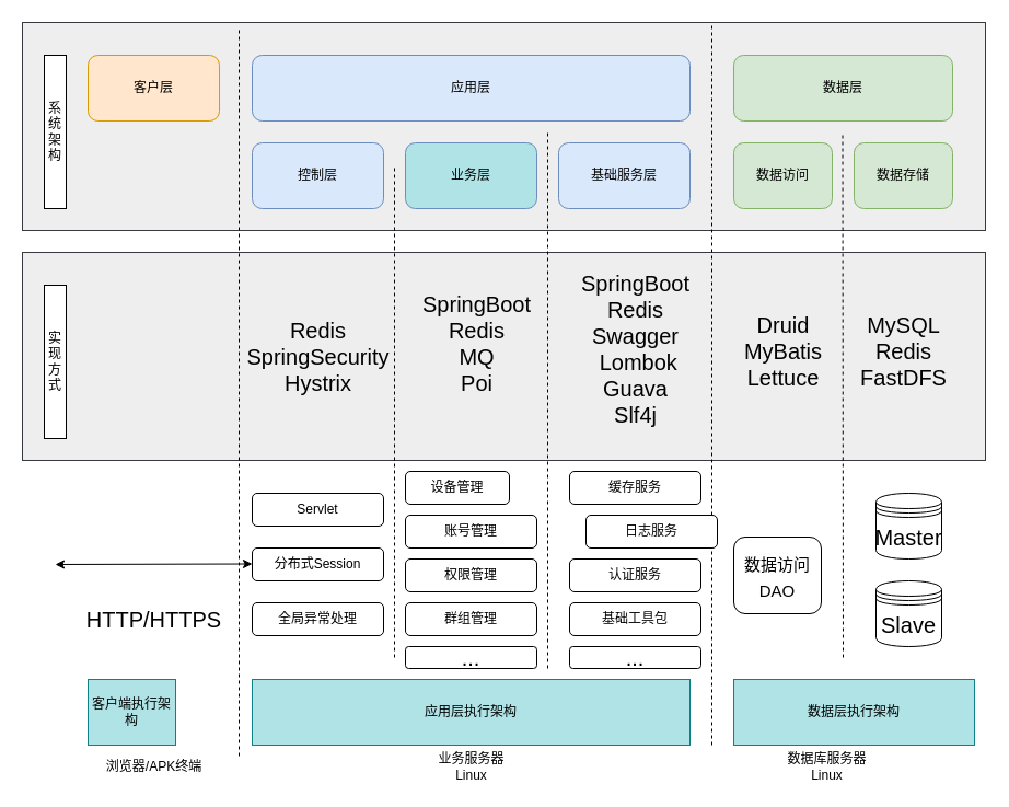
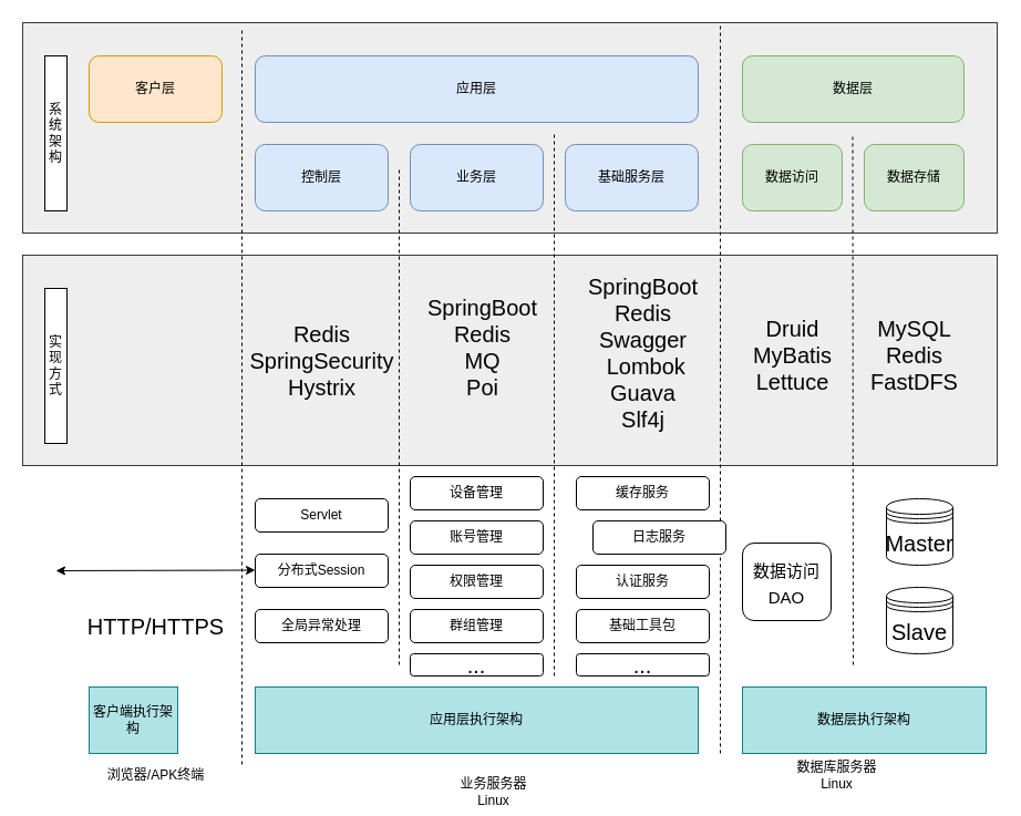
  <mxCell id="0" />
  <mxCell id="1" parent="0" />
  <mxCell id="2" value="" style="rounded=0;whiteSpace=wrap;html=1;fillColor=#eeeeee;strokeColor=#36393d;" vertex="1" parent="1"><mxGeometry x="20" y="230" width="880" height="190" as="geometry" /></mxCell>
  <mxCell id="3" value="" style="rounded=0;whiteSpace=wrap;html=1;fillColor=#eeeeee;strokeColor=#36393d;" vertex="1" parent="1"><mxGeometry x="20" y="20" width="880" height="190" as="geometry" /></mxCell>
  <mxCell id="4" value="客户层" style="rounded=1;whiteSpace=wrap;html=1;fillColor=#ffe6cc;strokeColor=#d79b00;" vertex="1" parent="1"><mxGeometry x="80" y="50" width="120" height="60" as="geometry" /></mxCell>
  <mxCell id="5" value="应用层" style="rounded=1;whiteSpace=wrap;html=1;fillColor=#dae8fc;strokeColor=#6c8ebf;" vertex="1" parent="1"><mxGeometry x="230" y="50" width="400" height="60" as="geometry" /></mxCell>
  <mxCell id="6" value="数据层" style="rounded=1;whiteSpace=wrap;html=1;fillColor=#d5e8d4;strokeColor=#82b366;" vertex="1" parent="1"><mxGeometry x="670" y="50" width="200" height="60" as="geometry" /></mxCell>
  <mxCell id="7" value="控制层" style="rounded=1;whiteSpace=wrap;html=1;fillColor=#dae8fc;strokeColor=#6c8ebf;" vertex="1" parent="1"><mxGeometry x="230" y="130" width="120" height="60" as="geometry" /></mxCell>
- <mxCell id="8" value="业务层" style="rounded=1;whiteSpace=wrap;html=1;fillColor=#b0e3e6;strokeColor=#6c8ebf;" vertex="1" parent="1"><mxGeometry x="370" y="130" width="120" height="60" as="geometry" /></mxCell>
+ <mxCell id="8" value="业务层" style="rounded=1;whiteSpace=wrap;html=1;fillColor=#dae8fc;strokeColor=#6c8ebf;" vertex="1" parent="1"><mxGeometry x="370" y="130" width="120" height="60" as="geometry" /></mxCell>
  <mxCell id="9" value="基础服务层" style="rounded=1;whiteSpace=wrap;html=1;fillColor=#dae8fc;strokeColor=#6c8ebf;" vertex="1" parent="1"><mxGeometry x="510" y="130" width="120" height="60" as="geometry" /></mxCell>
  <mxCell id="10" value="" style="endArrow=none;dashed=1;html=1;" edge="1" parent="1"><mxGeometry width="50" height="50" relative="1" as="geometry"><mxPoint x="218" y="690" as="sourcePoint" /><mxPoint x="218" y="25" as="targetPoint" /></mxGeometry></mxCell>
  <mxCell id="11" value="" style="endArrow=none;dashed=1;html=1;" edge="1" parent="1"><mxGeometry width="50" height="50" relative="1" as="geometry"><mxPoint x="650" y="680" as="sourcePoint" /><mxPoint x="650" y="23" as="targetPoint" /></mxGeometry></mxCell>
  <mxCell id="12" value="客户端执行架构" style="rounded=0;whiteSpace=wrap;html=1;fillColor=#b0e3e6;strokeColor=#0e8088;" vertex="1" parent="1"><mxGeometry x="80" y="620" width="80" height="60" as="geometry" /></mxCell>
  <mxCell id="13" value="应用层执行架构" style="rounded=0;whiteSpace=wrap;html=1;fillColor=#b0e3e6;strokeColor=#0e8088;" vertex="1" parent="1"><mxGeometry x="230" y="620" width="400" height="60" as="geometry" /></mxCell>
  <mxCell id="14" value="数据层执行架构" style="rounded=0;whiteSpace=wrap;html=1;fillColor=#b0e3e6;strokeColor=#0e8088;" vertex="1" parent="1"><mxGeometry x="670" y="620" width="220" height="60" as="geometry" /></mxCell>
  <mxCell id="15" value="浏览器/APK终端" style="text;html=1;align=center;verticalAlign=middle;resizable=0;points=[];autosize=1;" vertex="1" parent="1"><mxGeometry x="90" y="690" width="100" height="20" as="geometry" /></mxCell>
- <mxCell id="16" value="业务服务器&lt;br&gt;Linux" style="text;html=1;align=center;verticalAlign=middle;resizable=0;points=[];autosize=1;" vertex="1" parent="1"><mxGeometry x="390" y="685" width="80" height="30" as="geometry" /></mxCell>
+ <mxCell id="16" value="业务服务器&lt;br&gt;Linux" style="text;html=1;align=center;verticalAlign=middle;resizable=0;points=[];autosize=1;" vertex="1" parent="1"><mxGeometry x="405" y="700" width="80" height="30" as="geometry" /></mxCell>
  <mxCell id="17" value="数据库服务器&lt;br&gt;Linux" style="text;html=1;align=center;verticalAlign=middle;resizable=0;points=[];autosize=1;" vertex="1" parent="1"><mxGeometry x="710" y="685" width="90" height="30" as="geometry" /></mxCell>
  <mxCell id="18" value="数据访问" style="rounded=1;whiteSpace=wrap;html=1;fillColor=#d5e8d4;strokeColor=#82b366;" vertex="1" parent="1"><mxGeometry x="670" y="130" width="90" height="60" as="geometry" /></mxCell>
  <mxCell id="19" value="数据存储" style="rounded=1;whiteSpace=wrap;html=1;fillColor=#d5e8d4;strokeColor=#82b366;" vertex="1" parent="1"><mxGeometry x="780" y="130" width="90" height="60" as="geometry" /></mxCell>
  <mxCell id="20" value="系统架构" style="rounded=0;whiteSpace=wrap;html=1;horizontal=1;" vertex="1" parent="1"><mxGeometry x="40" y="50" width="20" height="140" as="geometry" /></mxCell>
  <mxCell id="21" value="实现方式" style="rounded=0;whiteSpace=wrap;html=1;horizontal=1;" vertex="1" parent="1"><mxGeometry x="40" y="260" width="20" height="140" as="geometry" /></mxCell>
  <mxCell id="22" value="" style="endArrow=none;dashed=1;html=1;" edge="1" parent="1"><mxGeometry width="50" height="50" relative="1" as="geometry"><mxPoint x="360" y="600" as="sourcePoint" /><mxPoint x="360" y="150" as="targetPoint" /></mxGeometry></mxCell>
  <mxCell id="23" value="" style="endArrow=none;dashed=1;html=1;" edge="1" parent="1"><mxGeometry width="50" height="50" relative="1" as="geometry"><mxPoint x="500" y="610" as="sourcePoint" /><mxPoint x="500" y="120" as="targetPoint" /></mxGeometry></mxCell>
  <mxCell id="24" value="" style="endArrow=none;dashed=1;html=1;" edge="1" parent="1"><mxGeometry width="50" height="50" relative="1" as="geometry"><mxPoint x="770" y="600" as="sourcePoint" /><mxPoint x="769.5" y="120" as="targetPoint" /></mxGeometry></mxCell>
  <mxCell id="25" value="&lt;font style=&quot;font-size: 20px&quot;&gt;MySQL&lt;br&gt;Redis&lt;br&gt;FastDFS&lt;/font&gt;" style="text;html=1;align=center;verticalAlign=middle;resizable=0;points=[];autosize=1;" vertex="1" parent="1"><mxGeometry x="780" y="290" width="90" height="60" as="geometry" /></mxCell>
  <mxCell id="26" value="&lt;span style=&quot;font-size: 20px&quot;&gt;Druid&lt;/span&gt;&lt;br&gt;&lt;font style=&quot;font-size: 20px&quot;&gt;MyBatis&lt;br&gt;Lettuce&lt;br&gt;&lt;/font&gt;" style="text;html=1;align=center;verticalAlign=middle;resizable=0;points=[];autosize=1;" vertex="1" parent="1"><mxGeometry x="670" y="290" width="90" height="60" as="geometry" /></mxCell>
  <mxCell id="27" value="缓存服务" style="rounded=1;whiteSpace=wrap;html=1;" vertex="1" parent="1"><mxGeometry x="520" y="430" width="120" height="30" as="geometry" /></mxCell>
  <mxCell id="28" value="日志服务" style="rounded=1;whiteSpace=wrap;html=1;" vertex="1" parent="1"><mxGeometry x="535" y="470" width="120" height="30" as="geometry" /></mxCell>
  <mxCell id="29" value="认证服务" style="rounded=1;whiteSpace=wrap;html=1;" vertex="1" parent="1"><mxGeometry x="520" y="510" width="120" height="30" as="geometry" /></mxCell>
  <mxCell id="30" value="基础工具包" style="rounded=1;whiteSpace=wrap;html=1;" vertex="1" parent="1"><mxGeometry x="520" y="550" width="120" height="30" as="geometry" /></mxCell>
  <mxCell id="31" value="..." style="rounded=1;whiteSpace=wrap;html=1;fontSize=20;" vertex="1" parent="1"><mxGeometry x="520" y="590" width="120" height="20" as="geometry" /></mxCell>
  <mxCell id="32" value="&lt;font style=&quot;font-size: 20px&quot;&gt;SpringBoot&lt;br&gt;Redis&lt;br&gt;Swagger&lt;br&gt;&amp;nbsp;Lombok&lt;br&gt;Guava&lt;br&gt;Slf4j&lt;br&gt;&lt;br&gt;&lt;/font&gt;" style="text;html=1;align=center;verticalAlign=middle;resizable=0;points=[];autosize=1;" vertex="1" parent="1"><mxGeometry x="525" y="270" width="110" height="120" as="geometry" /></mxCell>
  <mxCell id="33" value="&lt;font style=&quot;font-size: 20px&quot;&gt;SpringBoot&lt;br&gt;Redis&lt;br&gt;MQ&lt;br&gt;Poi&lt;br&gt;&lt;br&gt;&lt;/font&gt;" style="text;html=1;align=center;verticalAlign=middle;resizable=0;points=[];autosize=1;" vertex="1" parent="1"><mxGeometry x="380" y="280" width="110" height="90" as="geometry" /></mxCell>
  <mxCell id="34" value="&lt;font style=&quot;font-size: 20px&quot;&gt;&lt;br&gt;Redis&lt;br&gt;SpringSecurity&lt;br&gt;Hystrix&lt;br&gt;&lt;br&gt;&lt;/font&gt;" style="text;html=1;align=center;verticalAlign=middle;resizable=0;points=[];autosize=1;" vertex="1" parent="1"><mxGeometry x="215" y="280" width="150" height="90" as="geometry" /></mxCell>
- <mxCell id="35" value="设备管理" style="rounded=1;whiteSpace=wrap;html=1;" vertex="1" parent="1"><mxGeometry x="370" y="430" width="95" height="30" as="geometry" /></mxCell>
+ <mxCell id="35" value="设备管理" style="rounded=1;whiteSpace=wrap;html=1;" vertex="1" parent="1"><mxGeometry x="370" y="430" width="120" height="30" as="geometry" /></mxCell>
  <mxCell id="36" value="账号管理" style="rounded=1;whiteSpace=wrap;html=1;" vertex="1" parent="1"><mxGeometry x="370" y="470" width="120" height="30" as="geometry" /></mxCell>
  <mxCell id="37" value="权限管理" style="rounded=1;whiteSpace=wrap;html=1;" vertex="1" parent="1"><mxGeometry x="370" y="510" width="120" height="30" as="geometry" /></mxCell>
  <mxCell id="38" value="群组管理" style="rounded=1;whiteSpace=wrap;html=1;" vertex="1" parent="1"><mxGeometry x="370" y="550" width="120" height="30" as="geometry" /></mxCell>
  <mxCell id="39" value="..." style="rounded=1;whiteSpace=wrap;html=1;fontSize=20;" vertex="1" parent="1"><mxGeometry x="370" y="590" width="120" height="20" as="geometry" /></mxCell>
  <mxCell id="40" value="Master" style="shape=datastore;whiteSpace=wrap;html=1;fontSize=20;" vertex="1" parent="1"><mxGeometry x="800" y="450" width="60" height="60" as="geometry" /></mxCell>
  <mxCell id="41" value="Slave" style="shape=datastore;whiteSpace=wrap;html=1;fontSize=20;" vertex="1" parent="1"><mxGeometry x="800" y="530" width="60" height="60" as="geometry" /></mxCell>
  <mxCell id="42" value="&lt;font style=&quot;font-size: 15px&quot;&gt;数据访问DAO&lt;/font&gt;" style="rounded=1;whiteSpace=wrap;html=1;fontSize=20;" vertex="1" parent="1"><mxGeometry x="670" y="490" width="80" height="70" as="geometry" /></mxCell>
  <mxCell id="43" value="Servlet" style="rounded=1;whiteSpace=wrap;html=1;" vertex="1" parent="1"><mxGeometry x="230" y="450" width="120" height="30" as="geometry" /></mxCell>
  <mxCell id="44" value="分布式Session" style="rounded=1;whiteSpace=wrap;html=1;" vertex="1" parent="1"><mxGeometry x="230" y="500" width="120" height="30" as="geometry" /></mxCell>
  <mxCell id="45" value="全局异常处理" style="rounded=1;whiteSpace=wrap;html=1;" vertex="1" parent="1"><mxGeometry x="230" y="550" width="120" height="30" as="geometry" /></mxCell>
  <mxCell id="46" value="" style="endArrow=classic;startArrow=classic;html=1;fontSize=20;" edge="1" parent="1"><mxGeometry width="50" height="50" relative="1" as="geometry"><mxPoint y="515" as="sourcePoint" x="50" /><mxPoint x="230" y="514.5" as="targetPoint" /></mxGeometry></mxCell>
  <mxCell id="47" value="HTTP/HTTPS" style="text;html=1;align=center;verticalAlign=middle;resizable=0;points=[];autosize=1;fontSize=20;" vertex="1" parent="1"><mxGeometry x="70" y="550" width="140" height="30" as="geometry" /></mxCell>
